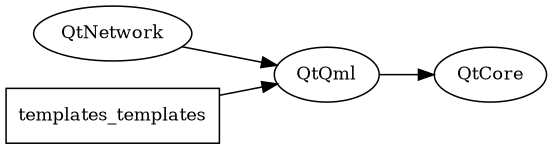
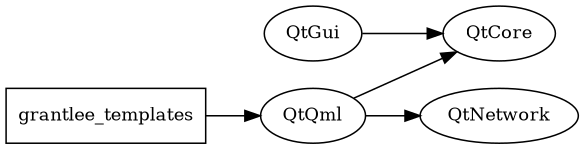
  digraph {
    rankdir=LR
    node [fontsize=12 shape=ellipse]
    n1 [label=QtCore]
+   n2 [label=QtGui]
    n3 [label=QtQml]
    n4 [label=QtNetwork]
-   n5 [label=templates_templates shape=polygon]
+   n5 [label=grantlee_templates shape=polygon]
+   n2 -> n1
    n3 -> n1
-   n4 -> n3
+   n3 -> n4
    n5 -> n3
  }
